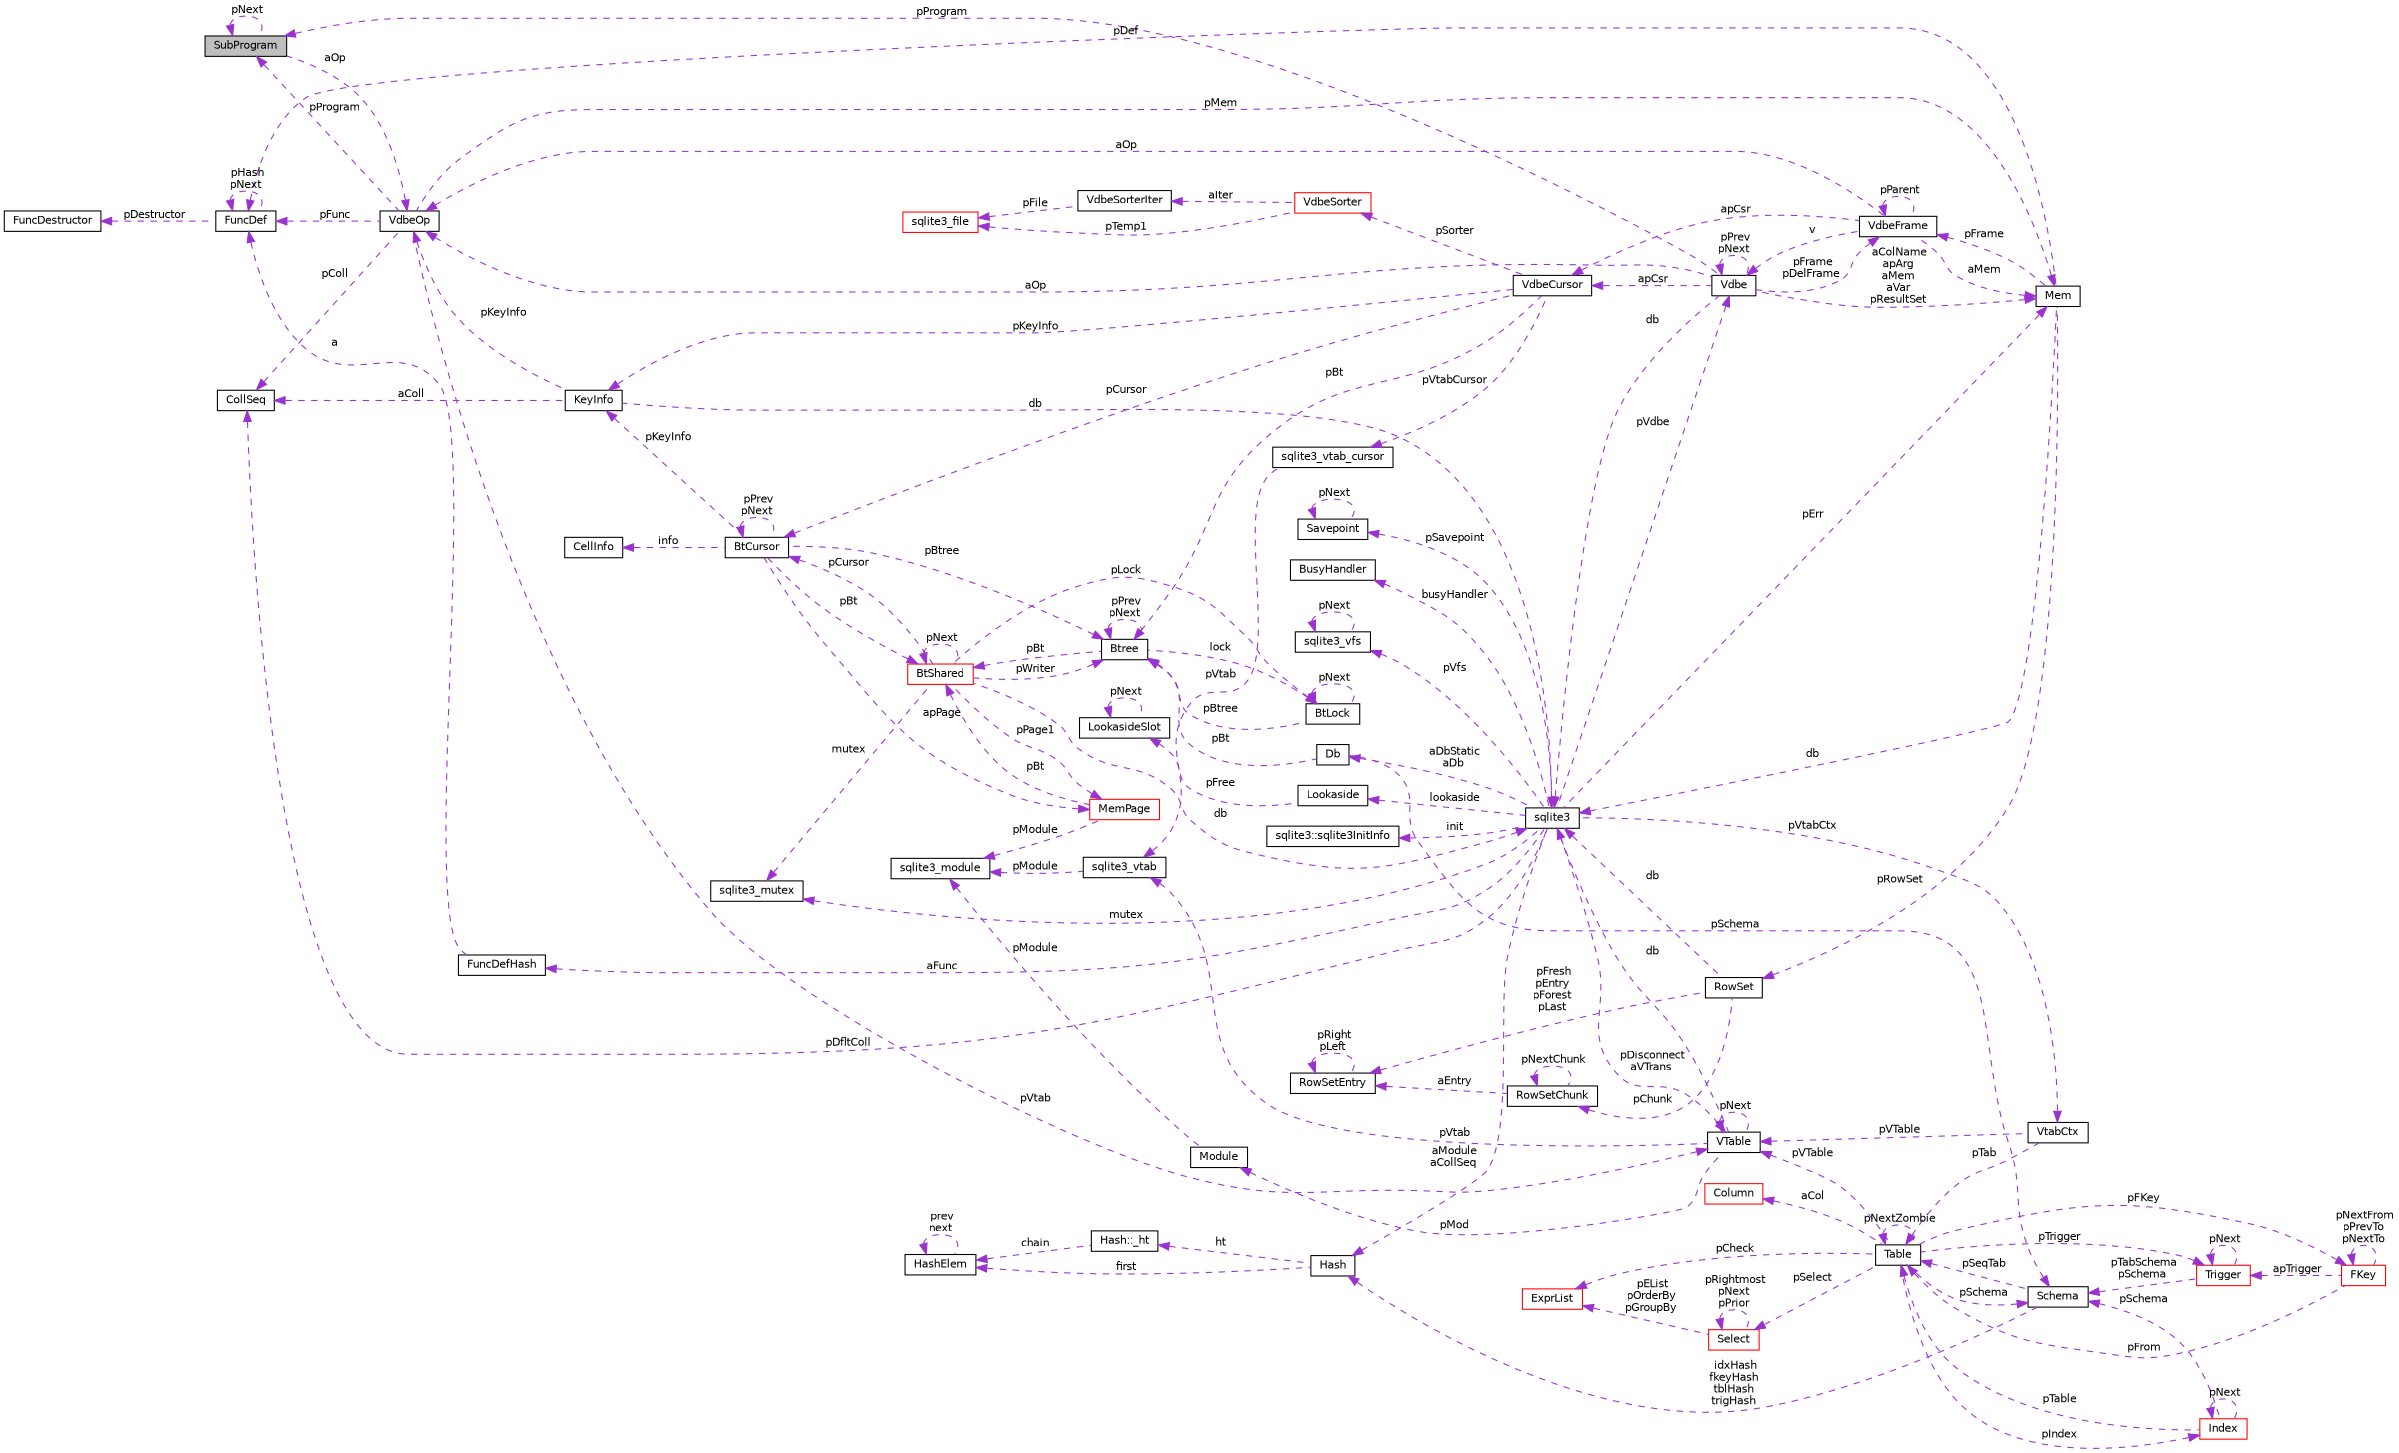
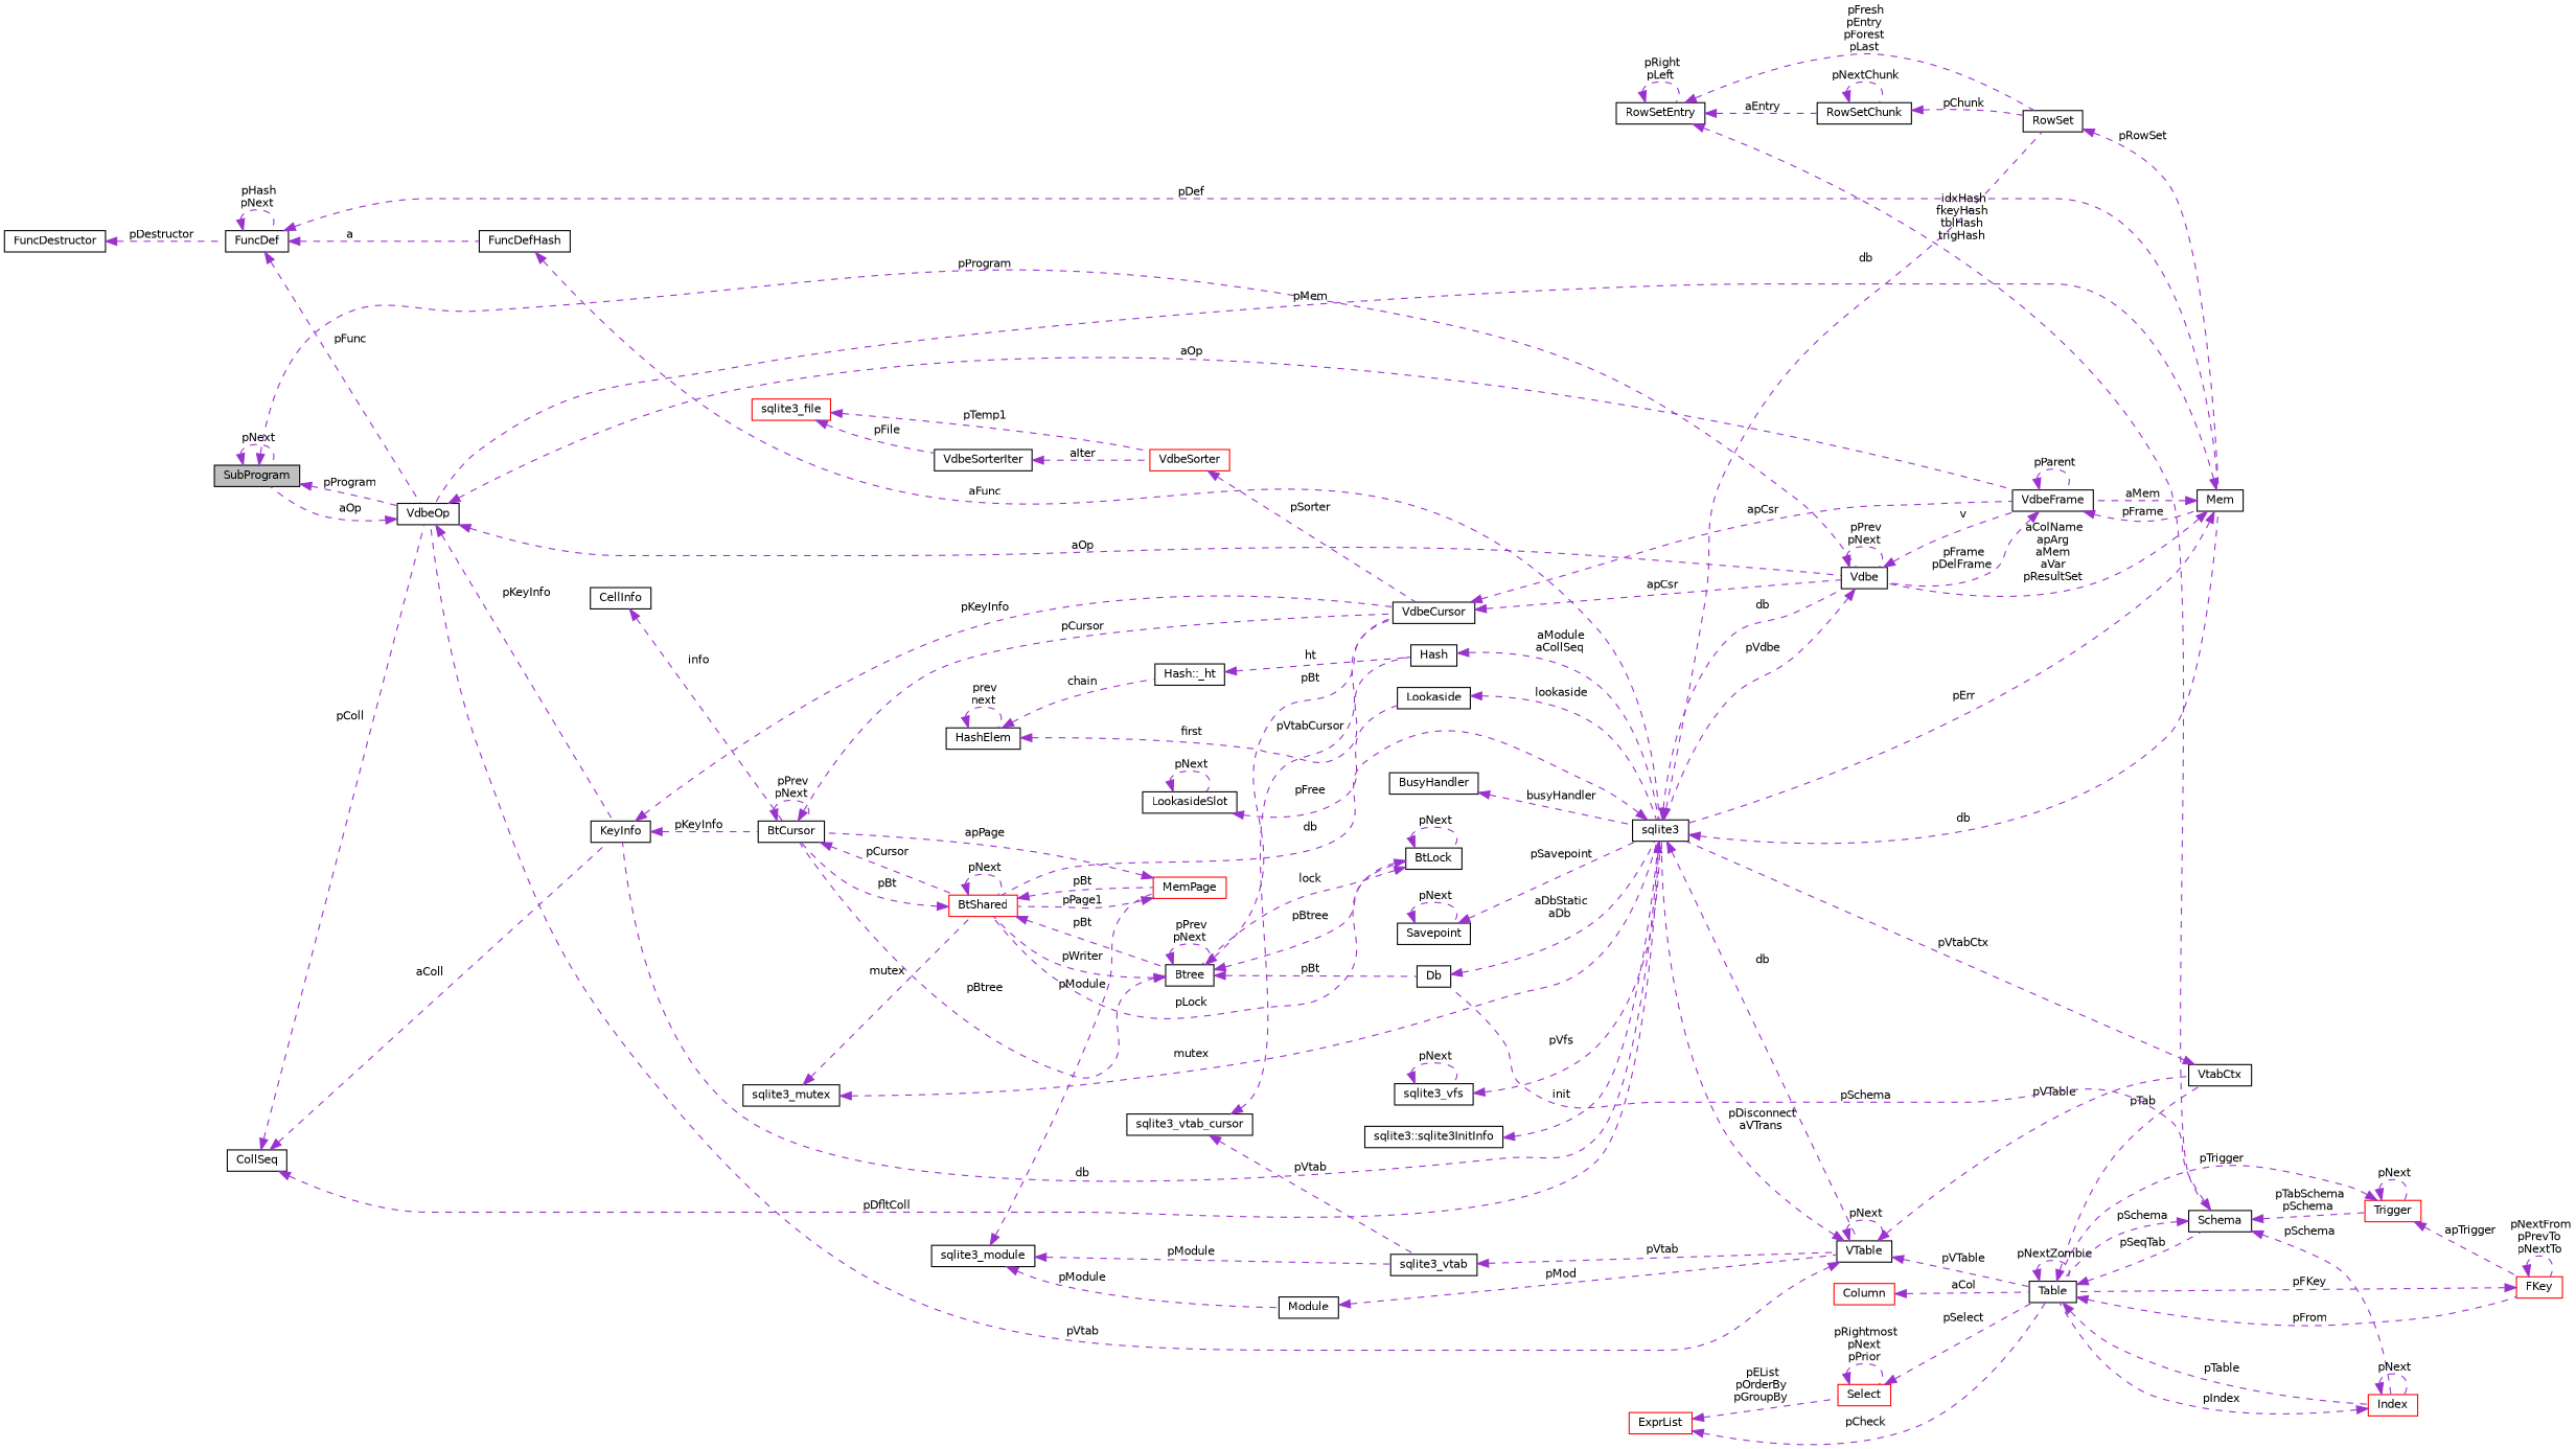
  digraph {
    rankdir=LR
    node [color=black fillcolor=white fontname=Helvetica fontsize=10 shape=record style=filled]
    edge [color=darkorchid3 dir=back fontname=Helvetica fontsize=10 labelfontname=Helvetica labelfontsize=10 style=dashed]
    n1 [fillcolor=grey75 fontcolor=black height=0.2 label=SubProgram width=0.4]
    n2 [height=0.2 label=VdbeOp width=0.4]
    n3 [height=0.2 label=Vdbe width=0.4]
    n4 [height=0.2 label=VdbeFrame width=0.4]
    n5 [height=0.2 label=KeyInfo width=0.4]
    n6 [height=0.2 label=sqlite3 width=0.4]
    n7 [height=0.2 label=Mem width=0.4]
    n8 [color=red height=0.2 label=BtShared width=0.4]
    n9 [height=0.2 label=VTable width=0.4]
    n10 [height=0.2 label=RowSet width=0.4]
    n11 [height=0.2 label=Btree width=0.4]
    n12 [height=0.2 label=BtCursor width=0.4]
    n13 [color=red height=0.2 label=MemPage width=0.4]
    n14 [height=0.2 label=VdbeCursor width=0.4]
    n15 [height=0.2 label=BtLock width=0.4]
    n16 [height=0.2 label=Db width=0.4]
    n17 [height=0.2 label=VtabCtx width=0.4]
    n18 [height=0.2 label=Table width=0.4]
    n19 [height=0.2 label=CellInfo width=0.4]
    n20 [height=0.2 label=sqlite3_mutex width=0.4]
    n21 [height=0.2 label=CollSeq width=0.4]
    n22 [height=0.2 label=sqlite3_module width=0.4]
    n23 [height=0.2 label=sqlite3_vtab width=0.4]
    n24 [height=0.2 label=Module width=0.4]
    n25 [height=0.2 label=sqlite3_vtab_cursor width=0.4]
    n26 [color=red height=0.2 label=VdbeSorter width=0.4]
    n27 [height=0.2 label=VdbeSorterIter width=0.4]
    n28 [color=red height=0.2 label=sqlite3_file width=0.4]
    n29 [height=0.2 label=Savepoint width=0.4]
    n30 [height=0.2 label=FuncDefHash width=0.4]
    n31 [height=0.2 label=FuncDef width=0.4]
    n32 [height=0.2 label=FuncDestructor width=0.4]
    n33 [height=0.2 label=Lookaside width=0.4]
    n34 [height=0.2 label=LookasideSlot width=0.4]
    n35 [height=0.2 label=sqlite3_vfs width=0.4]
    n36 [height=0.2 label="sqlite3::sqlite3InitInfo" width=0.4]
    n37 [height=0.2 label=BusyHandler width=0.4]
    n38 [height=0.2 label=Schema width=0.4]
    n39 [color=red height=0.2 label=FKey width=0.4]
    n40 [color=red height=0.2 label=Index width=0.4]
    n41 [color=red height=0.2 label=Trigger width=0.4]
    n42 [height=0.2 label=Hash width=0.4]
    n43 [height=0.2 label="Hash::_ht" width=0.4]
    n44 [height=0.2 label=HashElem width=0.4]
    n45 [color=red height=0.2 label=Column width=0.4]
    n46 [color=red height=0.2 label=Select width=0.4]
    n47 [color=red height=0.2 label=ExprList width=0.4]
    n48 [height=0.2 label=RowSetChunk width=0.4]
    n49 [height=0.2 label=RowSetEntry width=0.4]
    n1 -> n1 [label=" pNext"]
    n1 -> n2 [label=" pProgram"]
    n1 -> n3 [label=" pProgram"]
    n2 -> n1 [label=" aOp"]
    n2 -> n3 [label=" aOp"]
    n2 -> n4 [label=" aOp"]
    n2 -> n5 [label=" pKeyInfo"]
    n3 -> n3 [label=" pPrev\npNext"]
    n3 -> n4 [label=" v"]
    n3 -> n6 [label=" pVdbe"]
    n4 -> n3 [label=" pFrame\npDelFrame"]
    n4 -> n4 [label=" pParent"]
    n4 -> n7 [label=" pFrame"]
    n5 -> n12 [label=" pKeyInfo"]
    n5 -> n14 [label=" pKeyInfo"]
    n6 -> n3 [label=" db"]
    n6 -> n5 [label=" db"]
    n6 -> n7 [label=" db"]
    n6 -> n8 [label=" db"]
    n6 -> n9 [label=" db"]
    n6 -> n10 [label=" db"]
    n7 -> n2 [label=" pMem"]
    n7 -> n3 [label=" aColName\napArg\naMem\naVar\npResultSet"]
    n7 -> n4 [label=" aMem"]
    n7 -> n6 [label=" pErr"]
    n8 -> n8 [label=" pNext"]
    n8 -> n11 [label=" pBt"]
    n8 -> n12 [label=" pBt"]
    n8 -> n13 [label=" pBt"]
    n9 -> n2 [label=" pVtab"]
    n9 -> n6 [label=" pDisconnect\naVTrans"]
    n9 -> n9 [label=" pNext"]
    n9 -> n17 [label=" pVTable"]
    n9 -> n18 [label=" pVTable"]
    n10 -> n7 [label=" pRowSet"]
    n11 -> n8 [label=" pWriter"]
    n11 -> n11 [label=" pPrev\npNext"]
    n11 -> n12 [label=" pBtree"]
    n11 -> n14 [label=" pBt"]
    n11 -> n15 [label=" pBtree"]
    n11 -> n16 [label=" pBt"]
    n12 -> n8 [label=" pCursor"]
    n12 -> n12 [label=" pPrev\npNext"]
    n12 -> n14 [label=" pCursor"]
    n13 -> n8 [label=" pPage1"]
    n13 -> n12 [label=" apPage"]
    n14 -> n3 [label=" apCsr"]
    n14 -> n4 [label=" apCsr"]
    n15 -> n8 [label=" pLock"]
    n15 -> n11 [label=" lock"]
    n15 -> n15 [label=" pNext"]
    n16 -> n6 [label=" aDbStatic\naDb"]
    n17 -> n6 [label=" pVtabCtx"]
    n18 -> n17 [label=" pTab"]
    n18 -> n18 [label=" pNextZombie"]
    n18 -> n38 [label=" pSeqTab"]
    n18 -> n39 [label=" pFrom"]
    n18 -> n40 [label=" pTable"]
    n19 -> n12 [label=" info"]
    n20 -> n6 [label=" mutex"]
    n20 -> n8 [label=" mutex"]
    n21 -> n2 [label=" pColl"]
    n21 -> n5 [label=" aColl"]
    n21 -> n6 [label=" pDfltColl"]
    n22 -> n13 [label=" pModule"]
    n22 -> n23 [label=" pModule"]
    n22 -> n24 [label=" pModule"]
    n23 -> n9 [label=" pVtab"]
-   n23 -> n25 [label=" pVtab"]
+   n25 -> n23 [label=" pVtab"]
    n24 -> n9 [label=" pMod"]
    n25 -> n14 [label=" pVtabCursor"]
    n26 -> n14 [label=" pSorter"]
    n27 -> n26 [label=" aIter"]
    n28 -> n26 [label=" pTemp1"]
    n28 -> n27 [label=" pFile"]
    n29 -> n6 [label=" pSavepoint"]
    n29 -> n29 [label=" pNext"]
    n30 -> n6 [label=" aFunc"]
    n31 -> n2 [label=" pFunc"]
    n31 -> n7 [label=" pDef"]
    n31 -> n30 [label=" a"]
    n31 -> n31 [label=" pHash\npNext"]
    n32 -> n31 [label=" pDestructor"]
    n33 -> n6 [label=" lookaside"]
    n34 -> n33 [label=" pFree"]
    n34 -> n34 [label=" pNext"]
    n35 -> n6 [label=" pVfs"]
    n35 -> n35 [label=" pNext"]
    n36 -> n6 [label=" init"]
    n37 -> n6 [label=" busyHandler"]
    n38 -> n16 [label=" pSchema"]
    n38 -> n18 [label=" pSchema"]
    n38 -> n40 [label=" pSchema"]
    n38 -> n41 [label=" pTabSchema\npSchema"]
    n39 -> n18 [label=" pFKey"]
    n39 -> n39 [label=" pNextFrom\npPrevTo\npNextTo"]
    n40 -> n18 [label=" pIndex"]
    n40 -> n40 [label=" pNext"]
    n41 -> n18 [label=" pTrigger"]
    n41 -> n39 [label=" apTrigger"]
    n41 -> n41 [label=" pNext"]
    n42 -> n6 [label=" aModule\naCollSeq"]
-   n42 -> n38 [label=" idxHash\nfkeyHash\ntblHash\ntrigHash"]
+   n49 -> n38 [label=" idxHash\nfkeyHash\ntblHash\ntrigHash"]
    n43 -> n42 [label=" ht"]
    n44 -> n42 [label=" first"]
    n44 -> n43 [label=" chain"]
    n44 -> n44 [label=" prev\nnext"]
    n45 -> n18 [label=" aCol"]
    n46 -> n18 [label=" pSelect"]
    n46 -> n46 [label=" pRightmost\npNext\npPrior"]
    n47 -> n18 [label=" pCheck"]
    n47 -> n46 [label=" pEList\npOrderBy\npGroupBy"]
    n48 -> n10 [label=" pChunk"]
    n48 -> n48 [label=" pNextChunk"]
    n49 -> n10 [label=" pFresh\npEntry\npForest\npLast"]
    n49 -> n48 [label=" aEntry"]
    n49 -> n49 [label=" pRight\npLeft"]
  }
